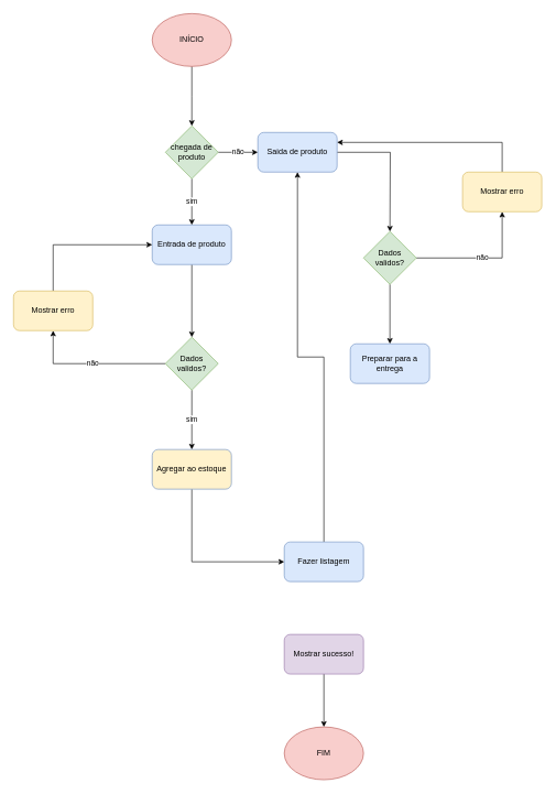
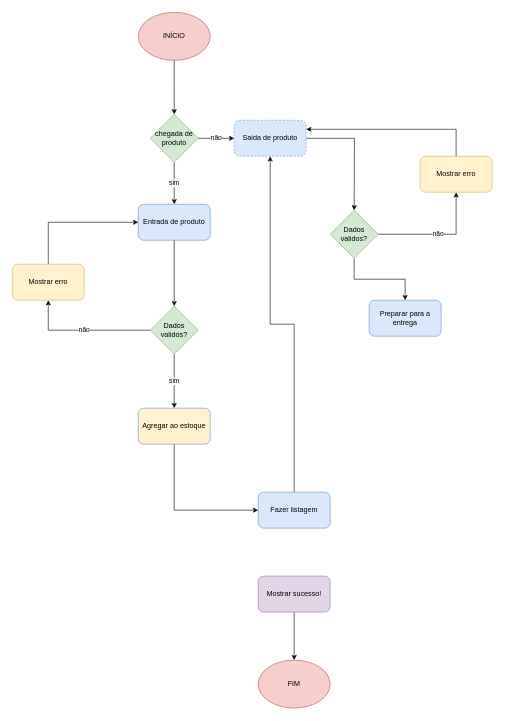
  <mxCell id="0" />
  <mxCell id="1" parent="0" />
  <mxCell id="2" value="" style="edgeStyle=orthogonalEdgeStyle;rounded=0;orthogonalLoop=1;jettySize=auto;html=1;" edge="1" parent="1" source="3"><mxGeometry relative="1" as="geometry"><mxPoint x="290" y="190" as="targetPoint" /></mxGeometry></mxCell>
  <mxCell id="3" value="INÍCIO" style="ellipse;whiteSpace=wrap;html=1;fillColor=#f8cecc;strokeColor=#b85450;" vertex="1" parent="1"><mxGeometry x="230" y="20" width="120" height="80" as="geometry" /></mxCell>
  <mxCell id="4" value="não" style="edgeStyle=orthogonalEdgeStyle;rounded=0;orthogonalLoop=1;jettySize=auto;html=1;" edge="1" parent="1" source="6" target="8"><mxGeometry relative="1" as="geometry" /></mxCell>
  <mxCell id="5" value="sim" style="edgeStyle=orthogonalEdgeStyle;rounded=0;orthogonalLoop=1;jettySize=auto;html=1;" edge="1" parent="1" source="6" target="10"><mxGeometry relative="1" as="geometry" /></mxCell>
  <mxCell id="6" value="chegada de&lt;div&gt;produto&lt;/div&gt;" style="rhombus;whiteSpace=wrap;html=1;fillColor=#d5e8d4;strokeColor=#82b366;" vertex="1" parent="1"><mxGeometry x="250" y="190" width="80" height="80" as="geometry" /></mxCell>
  <mxCell id="7" value="" style="edgeStyle=orthogonalEdgeStyle;rounded=0;orthogonalLoop=1;jettySize=auto;html=1;" edge="1" parent="1" source="8"><mxGeometry relative="1" as="geometry"><mxPoint x="590" y="350" as="targetPoint" /></mxGeometry></mxCell>
- <mxCell id="8" value="Saida de produto" style="rounded=1;whiteSpace=wrap;html=1;fillColor=#dae8fc;strokeColor=#6c8ebf;" vertex="1" parent="1"><mxGeometry x="390" y="200" width="120" height="60" as="geometry" /></mxCell>
+ <mxCell id="8" value="Saida de produto" style="rounded=1;whiteSpace=wrap;html=1;fillColor=#dae8fc;strokeColor=#6c8ebf;dashed=1;" vertex="1" parent="1"><mxGeometry x="390" y="200" width="120" height="60" as="geometry" /></mxCell>
  <mxCell id="9" value="" style="edgeStyle=orthogonalEdgeStyle;rounded=0;orthogonalLoop=1;jettySize=auto;html=1;" edge="1" parent="1" source="10" target="13"><mxGeometry relative="1" as="geometry" /></mxCell>
  <mxCell id="10" value="Entrada de produto" style="rounded=1;whiteSpace=wrap;html=1;fillColor=#dae8fc;strokeColor=#6c8ebf;" vertex="1" parent="1"><mxGeometry x="230" y="340" width="120" height="60" as="geometry" /></mxCell>
  <mxCell id="11" value="não" style="edgeStyle=orthogonalEdgeStyle;rounded=0;orthogonalLoop=1;jettySize=auto;html=1;" edge="1" parent="1" source="13" target="15"><mxGeometry relative="1" as="geometry" /></mxCell>
  <mxCell id="12" value="sim" style="edgeStyle=orthogonalEdgeStyle;rounded=0;orthogonalLoop=1;jettySize=auto;html=1;" edge="1" parent="1" source="13" target="17"><mxGeometry relative="1" as="geometry" /></mxCell>
  <mxCell id="13" value="Dados&lt;div&gt;validos?&lt;/div&gt;" style="rhombus;whiteSpace=wrap;html=1;fillColor=#d5e8d4;strokeColor=#82b366;" vertex="1" parent="1"><mxGeometry x="250" y="510" width="80" height="80" as="geometry" /></mxCell>
  <mxCell id="14" style="edgeStyle=orthogonalEdgeStyle;rounded=0;orthogonalLoop=1;jettySize=auto;html=1;exitX=0.5;exitY=0;exitDx=0;exitDy=0;entryX=0;entryY=0.5;entryDx=0;entryDy=0;" edge="1" parent="1" source="15" target="10"><mxGeometry relative="1" as="geometry" /></mxCell>
  <mxCell id="15" value="Mostrar erro" style="rounded=1;whiteSpace=wrap;html=1;fillColor=#fff2cc;strokeColor=#d6b656;" vertex="1" parent="1"><mxGeometry x="20" y="440" width="120" height="60" as="geometry" /></mxCell>
  <mxCell id="16" style="edgeStyle=orthogonalEdgeStyle;rounded=0;orthogonalLoop=1;jettySize=auto;html=1;exitX=0.5;exitY=1;exitDx=0;exitDy=0;entryX=0;entryY=0.5;entryDx=0;entryDy=0;" edge="1" parent="1" source="17" target="19"><mxGeometry relative="1" as="geometry" /></mxCell>
  <mxCell id="17" value="Agregar ao estoque" style="rounded=1;whiteSpace=wrap;html=1;fillColor=#fff2cc;strokeColor=#6c8ebf;" vertex="1" parent="1"><mxGeometry x="230" y="680" width="120" height="60" as="geometry" /></mxCell>
  <mxCell id="18" value="" style="edgeStyle=orthogonalEdgeStyle;rounded=0;orthogonalLoop=1;jettySize=auto;html=1;" edge="1" parent="1" source="19" target="8"><mxGeometry relative="1" as="geometry" /></mxCell>
  <mxCell id="19" value="Fazer listagem" style="rounded=1;whiteSpace=wrap;html=1;fillColor=#dae8fc;strokeColor=#6c8ebf;" vertex="1" parent="1"><mxGeometry x="430" y="820" width="120" height="60" as="geometry" /></mxCell>
  <mxCell id="20" value="" style="edgeStyle=orthogonalEdgeStyle;rounded=0;orthogonalLoop=1;jettySize=auto;html=1;" edge="1" parent="1" source="21" target="22"><mxGeometry relative="1" as="geometry" /></mxCell>
  <mxCell id="21" value="Mostrar sucesso!" style="rounded=1;whiteSpace=wrap;html=1;fillColor=#e1d5e7;strokeColor=#9673a6;" vertex="1" parent="1"><mxGeometry x="430" y="960" width="120" height="60" as="geometry" /></mxCell>
  <mxCell id="22" value="FIM" style="ellipse;whiteSpace=wrap;html=1;fillColor=#f8cecc;strokeColor=#b85450;" vertex="1" parent="1"><mxGeometry x="430" y="1100" width="120" height="80" as="geometry" /></mxCell>
  <mxCell id="23" value="não" style="edgeStyle=orthogonalEdgeStyle;rounded=0;orthogonalLoop=1;jettySize=auto;html=1;" edge="1" parent="1" source="25" target="27"><mxGeometry relative="1" as="geometry" /></mxCell>
  <mxCell id="24" value="" style="edgeStyle=orthogonalEdgeStyle;rounded=0;orthogonalLoop=1;jettySize=auto;html=1;" edge="1" parent="1" source="25" target="28"><mxGeometry relative="1" as="geometry" /></mxCell>
  <mxCell id="25" value="Dados validos?" style="rhombus;whiteSpace=wrap;html=1;fillColor=#d5e8d4;strokeColor=#82b366;" vertex="1" parent="1"><mxGeometry x="550" y="350" width="80" height="80" as="geometry" /></mxCell>
  <mxCell id="26" style="edgeStyle=orthogonalEdgeStyle;rounded=0;orthogonalLoop=1;jettySize=auto;html=1;exitX=0.5;exitY=0;exitDx=0;exitDy=0;entryX=1;entryY=0.25;entryDx=0;entryDy=0;" edge="1" parent="1" source="27" target="8"><mxGeometry relative="1" as="geometry" /></mxCell>
  <mxCell id="27" value="Mostrar erro" style="rounded=1;whiteSpace=wrap;html=1;fillColor=#fff2cc;strokeColor=#d6b656;" vertex="1" parent="1"><mxGeometry x="700" y="260" width="120" height="60" as="geometry" /></mxCell>
- <mxCell id="28" value="Preparar para a entrega" style="rounded=1;whiteSpace=wrap;html=1;fillColor=#dae8fc;strokeColor=#6c8ebf;" vertex="1" parent="1"><mxGeometry x="530" y="520" width="120" height="60" as="geometry" /></mxCell>
+ <mxCell id="28" value="Preparar para a entrega" style="rounded=1;whiteSpace=wrap;html=1;fillColor=#dae8fc;strokeColor=#6c8ebf;" vertex="1" parent="1"><mxGeometry x="615" y="500" width="120" height="60" as="geometry" /></mxCell>
